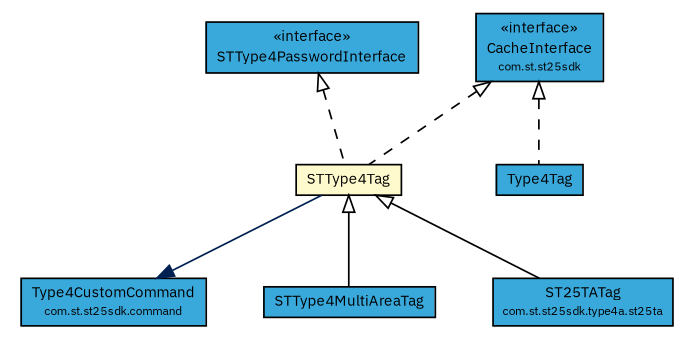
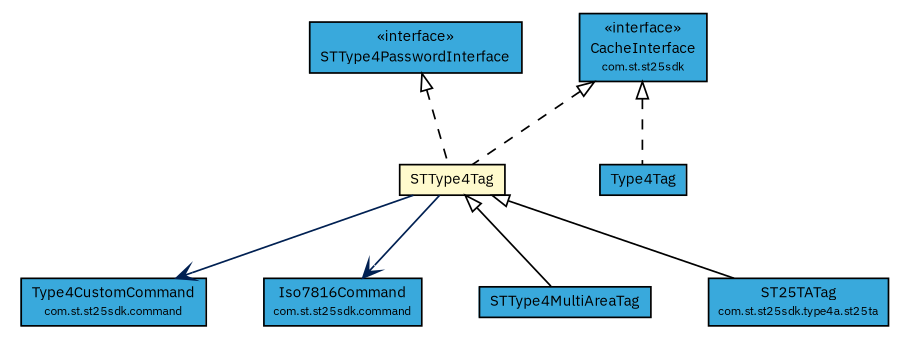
  digraph {
    fontname="IBM Plex Sans"
    nodesep=0.25
    ranksep=0.5
    node [fontcolor=black fontname="IBM Plex Sans" fontsize=9.0 shape=plaintext]
    edge [arrowtail=empty dir=back fontname="IBM Plex Sans" fontsize=10 headport=p labelfontname=Helvetica labelfontsize=10 tailport=p]
    n1 [label=<<table title="com.st.st25sdk.CacheInterface" border="0" cellborder="1" cellspacing="0" cellpadding="2" port="p" bgcolor="#39a9dc" href="../CacheInterface.html"> 		<tr><td><table border="0" cellspacing="0" cellpadding="1"> <tr><td align="center" balign="center"> &#171;interface&#187; </td></tr> <tr><td align="center" balign="center"> CacheInterface </td></tr> <tr><td align="center" balign="center"><font point-size="7.0"> com.st.st25sdk </font></td></tr> 		</table></td></tr> 		</table>>]
    n2 [label=<<table title="com.st.st25sdk.type4a.STType4Tag" border="0" cellborder="1" cellspacing="0" cellpadding="2" port="p" bgcolor="lemonChiffon" href="./STType4Tag.html"> 		<tr><td><table border="0" cellspacing="0" cellpadding="1"> <tr><td align="center" balign="center"> STType4Tag </td></tr> 		</table></td></tr> 		</table>>]
    n3 [label=<<table title="com.st.st25sdk.type4a.Type4Tag" border="0" cellborder="1" cellspacing="0" cellpadding="2" port="p" bgcolor="#39a9dc" href="./Type4Tag.html"> 		<tr><td><table border="0" cellspacing="0" cellpadding="1"> <tr><td align="center" balign="center"> Type4Tag </td></tr> 		</table></td></tr> 		</table>>]
    n4 [label=<<table title="com.st.st25sdk.command.Type4CustomCommand" border="0" cellborder="1" cellspacing="0" cellpadding="2" port="p" bgcolor="#39a9dc" href="../command/Type4CustomCommand.html"> 		<tr><td><table border="0" cellspacing="0" cellpadding="1"> <tr><td align="center" balign="center"> Type4CustomCommand </td></tr> <tr><td align="center" balign="center"><font point-size="7.0"> com.st.st25sdk.command </font></td></tr> 		</table></td></tr> 		</table>>]
+   n5 [label=<<table title="com.st.st25sdk.command.Iso7816Command" border="0" cellborder="1" cellspacing="0" cellpadding="2" port="p" bgcolor="#39a9dc" href="../command/Iso7816Command.html"> 		<tr><td><table border="0" cellspacing="0" cellpadding="1"> <tr><td align="center" balign="center"> Iso7816Command </td></tr> <tr><td align="center" balign="center"><font point-size="7.0"> com.st.st25sdk.command </font></td></tr> 		</table></td></tr> 		</table>>]
    n6 [label=<<table title="com.st.st25sdk.type4a.STType4MultiAreaTag" border="0" cellborder="1" cellspacing="0" cellpadding="2" port="p" bgcolor="#39a9dc" href="./STType4MultiAreaTag.html"> 		<tr><td><table border="0" cellspacing="0" cellpadding="1"> <tr><td align="center" balign="center"> STType4MultiAreaTag </td></tr> 		</table></td></tr> 		</table>>]
    n7 [label=<<table title="com.st.st25sdk.type4a.st25ta.ST25TATag" border="0" cellborder="1" cellspacing="0" cellpadding="2" port="p" bgcolor="#39a9dc" href="./st25ta/ST25TATag.html"> 		<tr><td><table border="0" cellspacing="0" cellpadding="1"> <tr><td align="center" balign="center"> ST25TATag </td></tr> <tr><td align="center" balign="center"><font point-size="7.0"> com.st.st25sdk.type4a.st25ta </font></td></tr> 		</table></td></tr> 		</table>>]
    n8 [label=<<table title="com.st.st25sdk.type4a.STType4PasswordInterface" border="0" cellborder="1" cellspacing="0" cellpadding="2" port="p" bgcolor="#39a9dc" href="./STType4PasswordInterface.html"> 		<tr><td><table border="0" cellspacing="0" cellpadding="1"> <tr><td align="center" balign="center"> &#171;interface&#187; </td></tr> <tr><td align="center" balign="center"> STType4PasswordInterface </td></tr> 		</table></td></tr> 		</table>>]
    n1 -> n2 [style=dashed]
    n1 -> n3 [style=dashed]
-   n2 -> n4 [arrowhead=normal color="#002052" fontcolor="#002052" fontsize=10.0 arrowtail="" dir=""]
+   n2 -> n4 [arrowhead=open color="#002052" fontcolor="#002052" fontsize=10.0 arrowtail="" dir=""]
+   n2 -> n5 [arrowhead=open color="#002052" fontcolor="#002052" fontsize=10.0 arrowtail="" dir=""]
    n2 -> n6
    n2 -> n7
    n8 -> n2 [style=dashed]
  }
